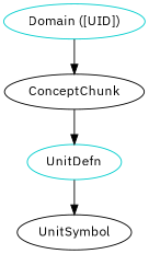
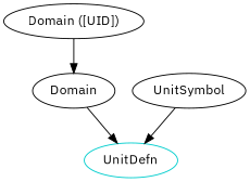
  digraph {
    fontname="IBM Plex Sans"
    node [fontname="IBM Plex Sans"]
    edge [fontname="IBM Plex Sans"]
    n1 [color=cyan3 label=UnitDefn shape=oval]
-   ConceptChunk
+   ConceptChunk [label=Domain]
    UnitSymbol
-   n4 [color=cyan3 label="Domain ([UID])" shape=oval]
+   n4 [color=black label="Domain ([UID])" shape=oval]
    ConceptChunk -> n1
-   n1 -> UnitSymbol
+   UnitSymbol -> n1
    n4 -> ConceptChunk
  }
